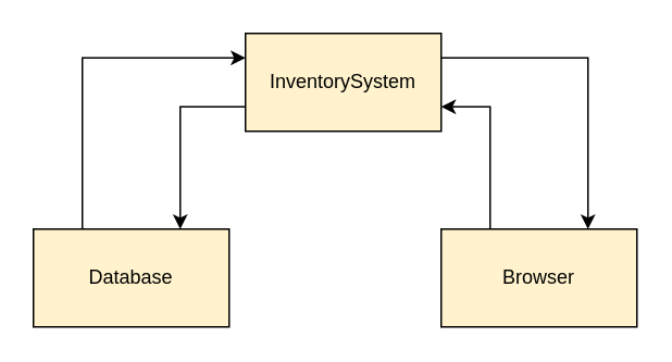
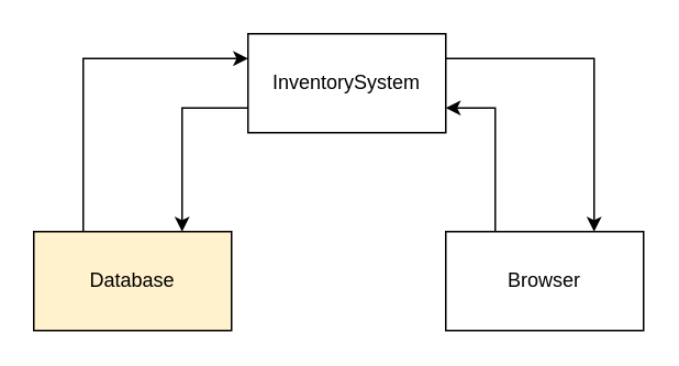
  <mxCell id="0" />
  <mxCell id="1" parent="0" />
  <mxCell id="2" style="edgeStyle=orthogonalEdgeStyle;rounded=0;orthogonalLoop=1;jettySize=auto;html=1;exitX=1;exitY=0.25;exitDx=0;exitDy=0;entryX=0.75;entryY=0;entryDx=0;entryDy=0;" edge="1" parent="1" source="4" target="8"><mxGeometry relative="1" as="geometry" /></mxCell>
  <mxCell id="3" style="edgeStyle=orthogonalEdgeStyle;rounded=0;orthogonalLoop=1;jettySize=auto;html=1;exitX=0;exitY=0.75;exitDx=0;exitDy=0;entryX=0.75;entryY=0;entryDx=0;entryDy=0;" edge="1" parent="1" source="4" target="6"><mxGeometry relative="1" as="geometry" /></mxCell>
- <mxCell id="4" value="InventorySystem" style="rounded=0;whiteSpace=wrap;html=1;fillColor=#fff2cc;" vertex="1" parent="1"><mxGeometry x="150" y="20" width="120" height="60" as="geometry" /></mxCell>
+ <mxCell id="4" value="InventorySystem" style="rounded=0;whiteSpace=wrap;html=1;" vertex="1" parent="1"><mxGeometry x="150" y="20" width="120" height="60" as="geometry" /></mxCell>
  <mxCell id="5" style="edgeStyle=orthogonalEdgeStyle;rounded=0;orthogonalLoop=1;jettySize=auto;html=1;exitX=0.25;exitY=0;exitDx=0;exitDy=0;entryX=0;entryY=0.25;entryDx=0;entryDy=0;" edge="1" parent="1" source="6" target="4"><mxGeometry relative="1" as="geometry" /></mxCell>
  <mxCell id="6" value="Database" style="rounded=0;whiteSpace=wrap;html=1;fillColor=#fff2cc;" vertex="1" parent="1"><mxGeometry x="20" y="140" width="120" height="60" as="geometry" /></mxCell>
  <mxCell id="7" style="edgeStyle=orthogonalEdgeStyle;rounded=0;orthogonalLoop=1;jettySize=auto;html=1;exitX=0.25;exitY=0;exitDx=0;exitDy=0;entryX=1;entryY=0.75;entryDx=0;entryDy=0;" edge="1" parent="1" source="8" target="4"><mxGeometry relative="1" as="geometry" /></mxCell>
- <mxCell id="8" value="Browser" style="rounded=0;whiteSpace=wrap;html=1;fillColor=#fff2cc;" vertex="1" parent="1"><mxGeometry x="270" y="140" width="120" height="60" as="geometry" /></mxCell>
+ <mxCell id="8" value="Browser" style="rounded=0;whiteSpace=wrap;html=1;" vertex="1" parent="1"><mxGeometry x="270" y="140" width="120" height="60" as="geometry" /></mxCell>
